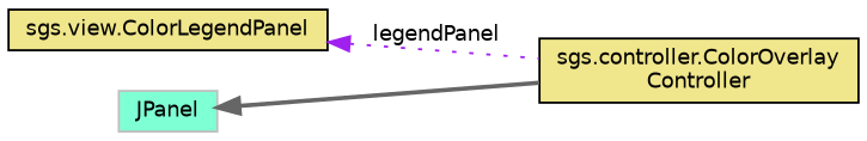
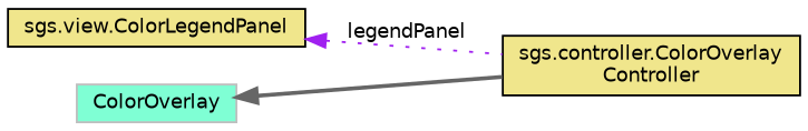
  digraph {
    rankdir=LR
    node [color=black fillcolor=khaki fontname=Helvetica fontsize=10 shape=record style=filled]
    edge [dir=back fontname=Helvetica fontsize=10 labelfontname=Helvetica labelfontsize=10]
    n1 [fontcolor=black height=0.2 label="sgs.controller.ColorOverlay\lController" width=0.4]
    n2 [height=0.2 label="sgs.view.ColorLegendPanel" width=0.4]
-   n3 [color=grey75 fillcolor=aquamarine height=0.2 label=JPanel width=0.4]
+   n3 [color=grey75 fillcolor=aquamarine height=0.2 label=ColorOverlay width=0.4]
    n2 -> n1 [color=purple label=" legendPanel" style=dotted]
    n3 -> n1 [color=gray40 style=bold]
  }
